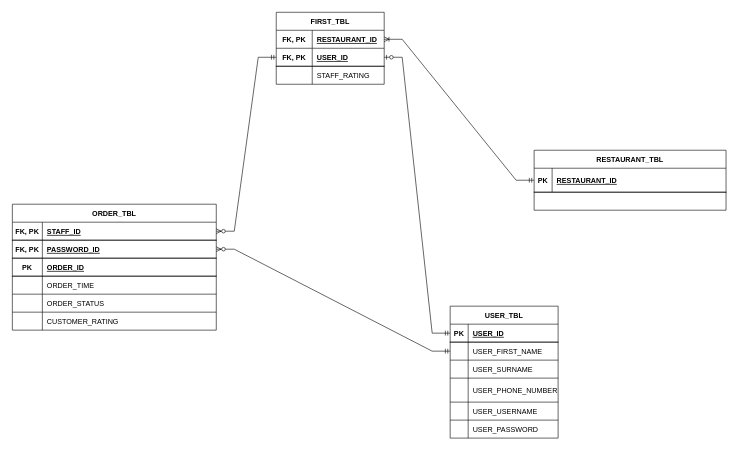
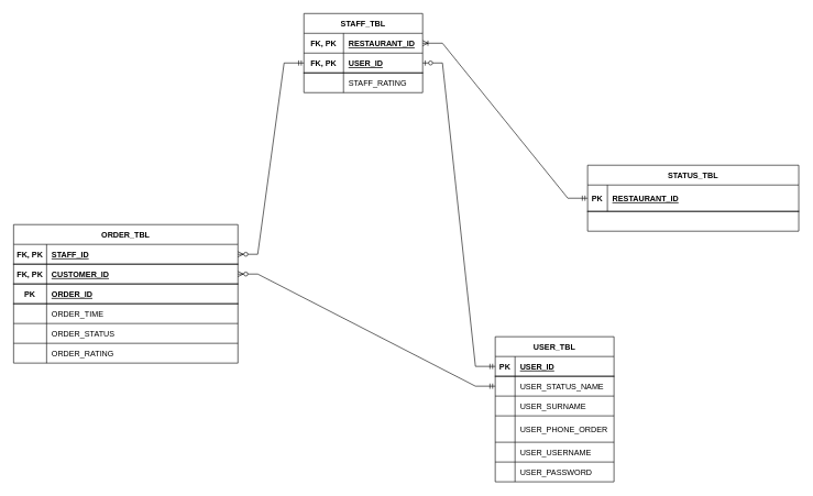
  <mxCell id="0" />
  <mxCell id="1" parent="0" />
  <mxCell id="2" value="USER_TBL" style="shape=table;startSize=30;container=1;collapsible=1;childLayout=tableLayout;fixedRows=1;rowLines=1;fontStyle=1;align=center;resizeLast=1;" parent="1" vertex="1"><mxGeometry x="750" y="510" width="180" height="220" as="geometry" /></mxCell>
  <mxCell id="3" value="" style="shape=tableRow;horizontal=0;startSize=0;swimlaneHead=0;swimlaneBody=0;fillColor=none;collapsible=0;dropTarget=0;points=[[0,0.5],[1,0.5]];portConstraint=eastwest;top=0;left=0;right=0;bottom=1;" parent="2" vertex="1"><mxGeometry y="30" width="180" height="30" as="geometry" /></mxCell>
  <mxCell id="4" value="PK" style="shape=partialRectangle;connectable=0;fillColor=none;top=0;left=0;bottom=0;right=0;fontStyle=1;overflow=hidden;" parent="3" vertex="1"><mxGeometry width="30" height="30" as="geometry"><mxRectangle width="30" height="30" as="alternateBounds" /></mxGeometry></mxCell>
  <mxCell id="5" value="USER_ID" style="shape=partialRectangle;connectable=0;fillColor=none;top=0;left=0;bottom=0;right=0;align=left;spacingLeft=6;fontStyle=5;overflow=hidden;" parent="3" vertex="1"><mxGeometry x="30" width="150" height="30" as="geometry"><mxRectangle width="150" height="30" as="alternateBounds" /></mxGeometry></mxCell>
  <mxCell id="6" value="" style="shape=tableRow;horizontal=0;startSize=0;swimlaneHead=0;swimlaneBody=0;fillColor=none;collapsible=0;dropTarget=0;points=[[0,0.5],[1,0.5]];portConstraint=eastwest;top=0;left=0;right=0;bottom=0;" parent="2" vertex="1"><mxGeometry y="60" width="180" height="30" as="geometry" /></mxCell>
  <mxCell id="7" value="" style="shape=partialRectangle;connectable=0;fillColor=none;top=0;left=0;bottom=0;right=0;editable=1;overflow=hidden;" parent="6" vertex="1"><mxGeometry width="30" height="30" as="geometry"><mxRectangle width="30" height="30" as="alternateBounds" /></mxGeometry></mxCell>
- <mxCell id="8" value="USER_FIRST_NAME" style="shape=partialRectangle;connectable=0;fillColor=none;top=0;left=0;bottom=0;right=0;align=left;spacingLeft=6;overflow=hidden;" parent="6" vertex="1"><mxGeometry x="30" width="150" height="30" as="geometry"><mxRectangle width="150" height="30" as="alternateBounds" /></mxGeometry></mxCell>
+ <mxCell id="8" value="USER_STATUS_NAME" style="shape=partialRectangle;connectable=0;fillColor=none;top=0;left=0;bottom=0;right=0;align=left;spacingLeft=6;overflow=hidden;" parent="6" vertex="1"><mxGeometry x="30" width="150" height="30" as="geometry"><mxRectangle width="150" height="30" as="alternateBounds" /></mxGeometry></mxCell>
  <mxCell id="9" value="" style="shape=tableRow;horizontal=0;startSize=0;swimlaneHead=0;swimlaneBody=0;fillColor=none;collapsible=0;dropTarget=0;points=[[0,0.5],[1,0.5]];portConstraint=eastwest;top=0;left=0;right=0;bottom=0;" parent="2" vertex="1"><mxGeometry y="90" width="180" height="30" as="geometry" /></mxCell>
  <mxCell id="10" value="" style="shape=partialRectangle;connectable=0;fillColor=none;top=0;left=0;bottom=0;right=0;editable=1;overflow=hidden;" parent="9" vertex="1"><mxGeometry width="30" height="30" as="geometry"><mxRectangle width="30" height="30" as="alternateBounds" /></mxGeometry></mxCell>
  <mxCell id="11" value="USER_SURNAME" style="shape=partialRectangle;connectable=0;fillColor=none;top=0;left=0;bottom=0;right=0;align=left;spacingLeft=6;overflow=hidden;" parent="9" vertex="1"><mxGeometry x="30" width="150" height="30" as="geometry"><mxRectangle width="150" height="30" as="alternateBounds" /></mxGeometry></mxCell>
  <mxCell id="12" value="" style="shape=tableRow;horizontal=0;startSize=0;swimlaneHead=0;swimlaneBody=0;fillColor=none;collapsible=0;dropTarget=0;points=[[0,0.5],[1,0.5]];portConstraint=eastwest;top=0;left=0;right=0;bottom=0;" parent="2" vertex="1"><mxGeometry y="120" width="180" height="40" as="geometry" /></mxCell>
  <mxCell id="13" value="" style="shape=partialRectangle;connectable=0;fillColor=none;top=0;left=0;bottom=0;right=0;editable=1;overflow=hidden;" parent="12" vertex="1"><mxGeometry width="30" height="40" as="geometry"><mxRectangle width="30" height="40" as="alternateBounds" /></mxGeometry></mxCell>
- <mxCell id="14" value="USER_PHONE_NUMBER" style="shape=partialRectangle;connectable=0;fillColor=none;top=0;left=0;bottom=0;right=0;align=left;spacingLeft=6;overflow=hidden;" parent="12" vertex="1"><mxGeometry x="30" width="150" height="40" as="geometry"><mxRectangle width="150" height="40" as="alternateBounds" /></mxGeometry></mxCell>
+ <mxCell id="14" value="USER_PHONE_ORDER" style="shape=partialRectangle;connectable=0;fillColor=none;top=0;left=0;bottom=0;right=0;align=left;spacingLeft=6;overflow=hidden;" parent="12" vertex="1"><mxGeometry x="30" width="150" height="40" as="geometry"><mxRectangle width="150" height="40" as="alternateBounds" /></mxGeometry></mxCell>
  <mxCell id="15" value="" style="shape=tableRow;horizontal=0;startSize=0;swimlaneHead=0;swimlaneBody=0;fillColor=none;collapsible=0;dropTarget=0;points=[[0,0.5],[1,0.5]];portConstraint=eastwest;top=0;left=0;right=0;bottom=0;" parent="2" vertex="1"><mxGeometry y="160" width="180" height="30" as="geometry" /></mxCell>
  <mxCell id="16" value="" style="shape=partialRectangle;connectable=0;fillColor=none;top=0;left=0;bottom=0;right=0;editable=1;overflow=hidden;" parent="15" vertex="1"><mxGeometry width="30" height="30" as="geometry"><mxRectangle width="30" height="30" as="alternateBounds" /></mxGeometry></mxCell>
  <mxCell id="17" value="USER_USERNAME" style="shape=partialRectangle;connectable=0;fillColor=none;top=0;left=0;bottom=0;right=0;align=left;spacingLeft=6;overflow=hidden;" parent="15" vertex="1"><mxGeometry x="30" width="150" height="30" as="geometry"><mxRectangle width="150" height="30" as="alternateBounds" /></mxGeometry></mxCell>
  <mxCell id="18" value="" style="shape=tableRow;horizontal=0;startSize=0;swimlaneHead=0;swimlaneBody=0;fillColor=none;collapsible=0;dropTarget=0;points=[[0,0.5],[1,0.5]];portConstraint=eastwest;top=0;left=0;right=0;bottom=0;" parent="2" vertex="1"><mxGeometry y="190" width="180" height="30" as="geometry" /></mxCell>
  <mxCell id="19" value="" style="shape=partialRectangle;connectable=0;fillColor=none;top=0;left=0;bottom=0;right=0;editable=1;overflow=hidden;" parent="18" vertex="1"><mxGeometry width="30" height="30" as="geometry"><mxRectangle width="30" height="30" as="alternateBounds" /></mxGeometry></mxCell>
  <mxCell id="20" value="USER_PASSWORD" style="shape=partialRectangle;connectable=0;fillColor=none;top=0;left=0;bottom=0;right=0;align=left;spacingLeft=6;overflow=hidden;" parent="18" vertex="1"><mxGeometry x="30" width="150" height="30" as="geometry"><mxRectangle width="150" height="30" as="alternateBounds" /></mxGeometry></mxCell>
  <mxCell id="21" value="" style="edgeStyle=entityRelationEdgeStyle;fontSize=12;html=1;endArrow=ERzeroToOne;startArrow=ERmandOne;rounded=0;entryX=1;entryY=0.5;entryDx=0;entryDy=0;exitX=0;exitY=0.5;exitDx=0;exitDy=0;" parent="1" source="3" target="26" edge="1"><mxGeometry width="100" height="100" relative="1" as="geometry"><mxPoint x="1090" y="410" as="sourcePoint" /><mxPoint x="1170" y="500" as="targetPoint" /></mxGeometry></mxCell>
- <mxCell id="22" value="FIRST_TBL" style="shape=table;startSize=30;container=1;collapsible=1;childLayout=tableLayout;fixedRows=1;rowLines=1;fontStyle=1;align=center;resizeLast=1;" parent="1" vertex="1"><mxGeometry x="460" y="20" width="180" height="120" as="geometry" /></mxCell>
+ <mxCell id="22" value="STAFF_TBL" style="shape=table;startSize=30;container=1;collapsible=1;childLayout=tableLayout;fixedRows=1;rowLines=1;fontStyle=1;align=center;resizeLast=1;" parent="1" vertex="1"><mxGeometry x="460" y="20" width="180" height="120" as="geometry" /></mxCell>
  <mxCell id="23" value="" style="shape=tableRow;horizontal=0;startSize=0;swimlaneHead=0;swimlaneBody=0;fillColor=none;collapsible=0;dropTarget=0;points=[[0,0.5],[1,0.5]];portConstraint=eastwest;top=0;left=0;right=0;bottom=0;" parent="22" vertex="1"><mxGeometry y="30" width="180" height="30" as="geometry" /></mxCell>
  <mxCell id="24" value="FK, PK" style="shape=partialRectangle;connectable=0;fillColor=none;top=0;left=0;bottom=0;right=0;fontStyle=1;overflow=hidden;" parent="23" vertex="1"><mxGeometry width="60" height="30" as="geometry"><mxRectangle width="60" height="30" as="alternateBounds" /></mxGeometry></mxCell>
  <mxCell id="25" value="RESTAURANT_ID" style="shape=partialRectangle;connectable=0;fillColor=none;top=0;left=0;bottom=0;right=0;align=left;spacingLeft=6;fontStyle=5;overflow=hidden;" parent="23" vertex="1"><mxGeometry x="60" width="120" height="30" as="geometry"><mxRectangle width="120" height="30" as="alternateBounds" /></mxGeometry></mxCell>
  <mxCell id="26" value="" style="shape=tableRow;horizontal=0;startSize=0;swimlaneHead=0;swimlaneBody=0;fillColor=none;collapsible=0;dropTarget=0;points=[[0,0.5],[1,0.5]];portConstraint=eastwest;top=0;left=0;right=0;bottom=1;" parent="22" vertex="1"><mxGeometry y="60" width="180" height="30" as="geometry" /></mxCell>
  <mxCell id="27" value="FK, PK" style="shape=partialRectangle;connectable=0;fillColor=none;top=0;left=0;bottom=0;right=0;fontStyle=1;overflow=hidden;" parent="26" vertex="1"><mxGeometry width="60" height="30" as="geometry"><mxRectangle width="60" height="30" as="alternateBounds" /></mxGeometry></mxCell>
  <mxCell id="28" value="USER_ID" style="shape=partialRectangle;connectable=0;fillColor=none;top=0;left=0;bottom=0;right=0;align=left;spacingLeft=6;fontStyle=5;overflow=hidden;" parent="26" vertex="1"><mxGeometry x="60" width="120" height="30" as="geometry"><mxRectangle width="120" height="30" as="alternateBounds" /></mxGeometry></mxCell>
  <mxCell id="29" value="" style="shape=tableRow;horizontal=0;startSize=0;swimlaneHead=0;swimlaneBody=0;fillColor=none;collapsible=0;dropTarget=0;points=[[0,0.5],[1,0.5]];portConstraint=eastwest;top=0;left=0;right=0;bottom=0;" parent="22" vertex="1"><mxGeometry y="90" width="180" height="30" as="geometry" /></mxCell>
  <mxCell id="30" value="" style="shape=partialRectangle;connectable=0;fillColor=none;top=0;left=0;bottom=0;right=0;editable=1;overflow=hidden;" parent="29" vertex="1"><mxGeometry width="60" height="30" as="geometry"><mxRectangle width="60" height="30" as="alternateBounds" /></mxGeometry></mxCell>
  <mxCell id="31" value="STAFF_RATING" style="shape=partialRectangle;connectable=0;fillColor=none;top=0;left=0;bottom=0;right=0;align=left;spacingLeft=6;overflow=hidden;" parent="29" vertex="1"><mxGeometry x="60" width="120" height="30" as="geometry"><mxRectangle width="120" height="30" as="alternateBounds" /></mxGeometry></mxCell>
  <mxCell id="32" value="" style="edgeStyle=entityRelationEdgeStyle;fontSize=12;html=1;endArrow=ERoneToMany;startArrow=ERmandOne;rounded=0;exitX=0;exitY=0.5;exitDx=0;exitDy=0;entryX=1;entryY=0.5;entryDx=0;entryDy=0;" parent="1" source="34" target="23" edge="1"><mxGeometry width="100" height="100" relative="1" as="geometry"><mxPoint x="785.294" y="260" as="sourcePoint" /><mxPoint x="820" y="575" as="targetPoint" /></mxGeometry></mxCell>
- <mxCell id="33" value="RESTAURANT_TBL" style="shape=table;startSize=30;container=1;collapsible=1;childLayout=tableLayout;fixedRows=1;rowLines=1;fontStyle=1;align=center;resizeLast=1;swimlaneLine=1;" parent="1" vertex="1"><mxGeometry x="890" y="250" width="320" height="100" as="geometry" /></mxCell>
+ <mxCell id="33" value="STATUS_TBL" style="shape=table;startSize=30;container=1;collapsible=1;childLayout=tableLayout;fixedRows=1;rowLines=1;fontStyle=1;align=center;resizeLast=1;swimlaneLine=1;" parent="1" vertex="1"><mxGeometry x="890" y="250" width="320" height="100" as="geometry" /></mxCell>
  <mxCell id="34" value="" style="shape=partialRectangle;collapsible=0;dropTarget=0;pointerEvents=0;fillColor=none;points=[[0,0.5],[1,0.5]];portConstraint=eastwest;top=0;left=0;right=0;bottom=1;" parent="33" vertex="1"><mxGeometry y="30" width="320" height="40" as="geometry" /></mxCell>
  <mxCell id="35" value="PK" style="shape=partialRectangle;overflow=hidden;connectable=0;fillColor=none;top=0;left=0;bottom=0;right=0;fontStyle=1;" parent="34" vertex="1"><mxGeometry width="30" height="40" as="geometry"><mxRectangle width="30" height="40" as="alternateBounds" /></mxGeometry></mxCell>
  <mxCell id="36" value="RESTAURANT_ID" style="shape=partialRectangle;overflow=hidden;connectable=0;fillColor=none;top=0;left=0;bottom=0;right=0;align=left;spacingLeft=6;fontStyle=5;" parent="34" vertex="1"><mxGeometry x="30" width="290" height="40" as="geometry"><mxRectangle width="290" height="40" as="alternateBounds" /></mxGeometry></mxCell>
  <mxCell id="37" value="" style="shape=partialRectangle;collapsible=0;dropTarget=0;pointerEvents=0;fillColor=none;points=[[0,0.5],[1,0.5]];portConstraint=eastwest;top=0;left=0;right=0;bottom=0;" parent="33" vertex="1"><mxGeometry y="70" width="320" height="30" as="geometry" /></mxCell>
  <mxCell id="38" value="" style="shape=partialRectangle;overflow=hidden;connectable=0;fillColor=none;top=0;left=0;bottom=0;right=0;" parent="37" vertex="1"><mxGeometry width="30" height="30" as="geometry"><mxRectangle width="30" height="30" as="alternateBounds" /></mxGeometry></mxCell>
  <mxCell id="39" value="ORDER_TBL" style="shape=table;startSize=30;container=1;collapsible=1;childLayout=tableLayout;fixedRows=1;rowLines=1;fontStyle=1;align=center;resizeLast=1;" parent="1" vertex="1"><mxGeometry x="20" y="340" width="340" height="210" as="geometry"><mxRectangle x="710" y="80" width="110" height="30" as="alternateBounds" /></mxGeometry></mxCell>
  <mxCell id="40" value="" style="shape=tableRow;horizontal=0;startSize=0;swimlaneHead=0;swimlaneBody=0;fillColor=none;collapsible=0;dropTarget=0;points=[[0,0.5],[1,0.5]];portConstraint=eastwest;top=0;left=0;right=0;bottom=1;" parent="39" vertex="1"><mxGeometry y="30" width="340" height="30" as="geometry" /></mxCell>
  <mxCell id="41" value="FK, PK" style="shape=partialRectangle;connectable=0;fillColor=none;top=0;left=0;bottom=0;right=0;fontStyle=1;overflow=hidden;" parent="40" vertex="1"><mxGeometry width="50" height="30" as="geometry"><mxRectangle width="50" height="30" as="alternateBounds" /></mxGeometry></mxCell>
  <mxCell id="42" value="STAFF_ID" style="shape=partialRectangle;connectable=0;fillColor=none;top=0;left=0;bottom=0;right=0;align=left;spacingLeft=6;fontStyle=5;overflow=hidden;" parent="40" vertex="1"><mxGeometry x="50" width="290" height="30" as="geometry"><mxRectangle width="290" height="30" as="alternateBounds" /></mxGeometry></mxCell>
  <mxCell id="43" value="" style="shape=tableRow;horizontal=0;startSize=0;swimlaneHead=0;swimlaneBody=0;fillColor=none;collapsible=0;dropTarget=0;points=[[0,0.5],[1,0.5]];portConstraint=eastwest;top=0;left=0;right=0;bottom=1;" parent="39" vertex="1"><mxGeometry y="60" width="340" height="30" as="geometry" /></mxCell>
  <mxCell id="44" value="FK, PK" style="shape=partialRectangle;connectable=0;fillColor=none;top=0;left=0;bottom=0;right=0;fontStyle=1;overflow=hidden;" parent="43" vertex="1"><mxGeometry width="50" height="30" as="geometry"><mxRectangle width="50" height="30" as="alternateBounds" /></mxGeometry></mxCell>
- <mxCell id="45" value="PASSWORD_ID" style="shape=partialRectangle;connectable=0;fillColor=none;top=0;left=0;bottom=0;right=0;align=left;spacingLeft=6;fontStyle=5;overflow=hidden;" parent="43" vertex="1"><mxGeometry x="50" width="290" height="30" as="geometry"><mxRectangle width="290" height="30" as="alternateBounds" /></mxGeometry></mxCell>
+ <mxCell id="45" value="CUSTOMER_ID" style="shape=partialRectangle;connectable=0;fillColor=none;top=0;left=0;bottom=0;right=0;align=left;spacingLeft=6;fontStyle=5;overflow=hidden;" parent="43" vertex="1"><mxGeometry x="50" width="290" height="30" as="geometry"><mxRectangle width="290" height="30" as="alternateBounds" /></mxGeometry></mxCell>
  <mxCell id="46" value="" style="shape=tableRow;horizontal=0;startSize=0;swimlaneHead=0;swimlaneBody=0;fillColor=none;collapsible=0;dropTarget=0;points=[[0,0.5],[1,0.5]];portConstraint=eastwest;top=0;left=0;right=0;bottom=1;" parent="39" vertex="1"><mxGeometry y="90" width="340" height="30" as="geometry" /></mxCell>
  <mxCell id="47" value="PK" style="shape=partialRectangle;connectable=0;fillColor=none;top=0;left=0;bottom=0;right=0;fontStyle=1;overflow=hidden;" parent="46" vertex="1"><mxGeometry width="50" height="30" as="geometry"><mxRectangle width="50" height="30" as="alternateBounds" /></mxGeometry></mxCell>
  <mxCell id="48" value="ORDER_ID" style="shape=partialRectangle;connectable=0;fillColor=none;top=0;left=0;bottom=0;right=0;align=left;spacingLeft=6;fontStyle=5;overflow=hidden;" parent="46" vertex="1"><mxGeometry x="50" width="290" height="30" as="geometry"><mxRectangle width="290" height="30" as="alternateBounds" /></mxGeometry></mxCell>
  <mxCell id="49" value="" style="shape=tableRow;horizontal=0;startSize=0;swimlaneHead=0;swimlaneBody=0;fillColor=none;collapsible=0;dropTarget=0;points=[[0,0.5],[1,0.5]];portConstraint=eastwest;top=0;left=0;right=0;bottom=0;" parent="39" vertex="1"><mxGeometry y="120" width="340" height="30" as="geometry" /></mxCell>
  <mxCell id="50" value="" style="shape=partialRectangle;connectable=0;fillColor=none;top=0;left=0;bottom=0;right=0;editable=1;overflow=hidden;" parent="49" vertex="1"><mxGeometry width="50" height="30" as="geometry"><mxRectangle width="50" height="30" as="alternateBounds" /></mxGeometry></mxCell>
  <mxCell id="51" value="ORDER_TIME" style="shape=partialRectangle;connectable=0;fillColor=none;top=0;left=0;bottom=0;right=0;align=left;spacingLeft=6;overflow=hidden;" parent="49" vertex="1"><mxGeometry x="50" width="290" height="30" as="geometry"><mxRectangle width="290" height="30" as="alternateBounds" /></mxGeometry></mxCell>
  <mxCell id="52" value="" style="shape=tableRow;horizontal=0;startSize=0;swimlaneHead=0;swimlaneBody=0;fillColor=none;collapsible=0;dropTarget=0;points=[[0,0.5],[1,0.5]];portConstraint=eastwest;top=0;left=0;right=0;bottom=0;" parent="39" vertex="1"><mxGeometry y="150" width="340" height="30" as="geometry" /></mxCell>
  <mxCell id="53" value="" style="shape=partialRectangle;connectable=0;fillColor=none;top=0;left=0;bottom=0;right=0;editable=1;overflow=hidden;" parent="52" vertex="1"><mxGeometry width="50" height="30" as="geometry"><mxRectangle width="50" height="30" as="alternateBounds" /></mxGeometry></mxCell>
  <mxCell id="54" value="ORDER_STATUS" style="shape=partialRectangle;connectable=0;fillColor=none;top=0;left=0;bottom=0;right=0;align=left;spacingLeft=6;overflow=hidden;" parent="52" vertex="1"><mxGeometry x="50" width="290" height="30" as="geometry"><mxRectangle width="290" height="30" as="alternateBounds" /></mxGeometry></mxCell>
  <mxCell id="55" value="" style="shape=tableRow;horizontal=0;startSize=0;swimlaneHead=0;swimlaneBody=0;fillColor=none;collapsible=0;dropTarget=0;points=[[0,0.5],[1,0.5]];portConstraint=eastwest;top=0;left=0;right=0;bottom=0;" parent="39" vertex="1"><mxGeometry y="180" width="340" height="30" as="geometry" /></mxCell>
  <mxCell id="56" value="" style="shape=partialRectangle;connectable=0;fillColor=none;top=0;left=0;bottom=0;right=0;editable=1;overflow=hidden;" parent="55" vertex="1"><mxGeometry width="50" height="30" as="geometry"><mxRectangle width="50" height="30" as="alternateBounds" /></mxGeometry></mxCell>
- <mxCell id="57" value="CUSTOMER_RATING" style="shape=partialRectangle;connectable=0;fillColor=none;top=0;left=0;bottom=0;right=0;align=left;spacingLeft=6;overflow=hidden;" parent="55" vertex="1"><mxGeometry x="50" width="290" height="30" as="geometry"><mxRectangle width="290" height="30" as="alternateBounds" /></mxGeometry></mxCell>
+ <mxCell id="57" value="ORDER_RATING" style="shape=partialRectangle;connectable=0;fillColor=none;top=0;left=0;bottom=0;right=0;align=left;spacingLeft=6;overflow=hidden;" parent="55" vertex="1"><mxGeometry x="50" width="290" height="30" as="geometry"><mxRectangle width="290" height="30" as="alternateBounds" /></mxGeometry></mxCell>
  <mxCell id="58" value="" style="edgeStyle=entityRelationEdgeStyle;fontSize=12;html=1;endArrow=ERzeroToMany;startArrow=ERmandOne;rounded=0;entryX=1;entryY=0.5;entryDx=0;entryDy=0;exitX=0;exitY=0.5;exitDx=0;exitDy=0;" edge="1" parent="1" source="6" target="43"><mxGeometry width="100" height="100" relative="1" as="geometry"><mxPoint x="240" y="660" as="sourcePoint" /><mxPoint x="600" y="540" as="targetPoint" /></mxGeometry></mxCell>
  <mxCell id="59" value="" style="edgeStyle=entityRelationEdgeStyle;fontSize=12;html=1;endArrow=ERzeroToMany;startArrow=ERmandOne;rounded=0;exitX=0;exitY=0.5;exitDx=0;exitDy=0;entryX=1;entryY=0.5;entryDx=0;entryDy=0;" edge="1" parent="1" source="26" target="40"><mxGeometry width="100" height="100" relative="1" as="geometry"><mxPoint x="460" y="440" as="sourcePoint" /><mxPoint x="560" y="340" as="targetPoint" /></mxGeometry></mxCell>
